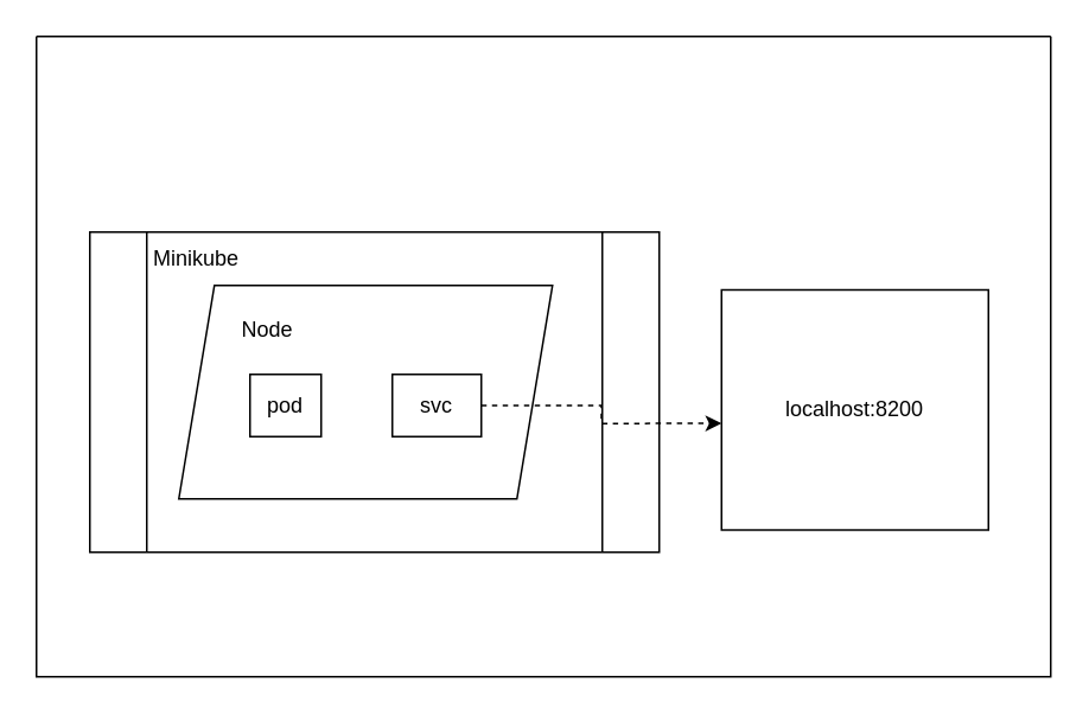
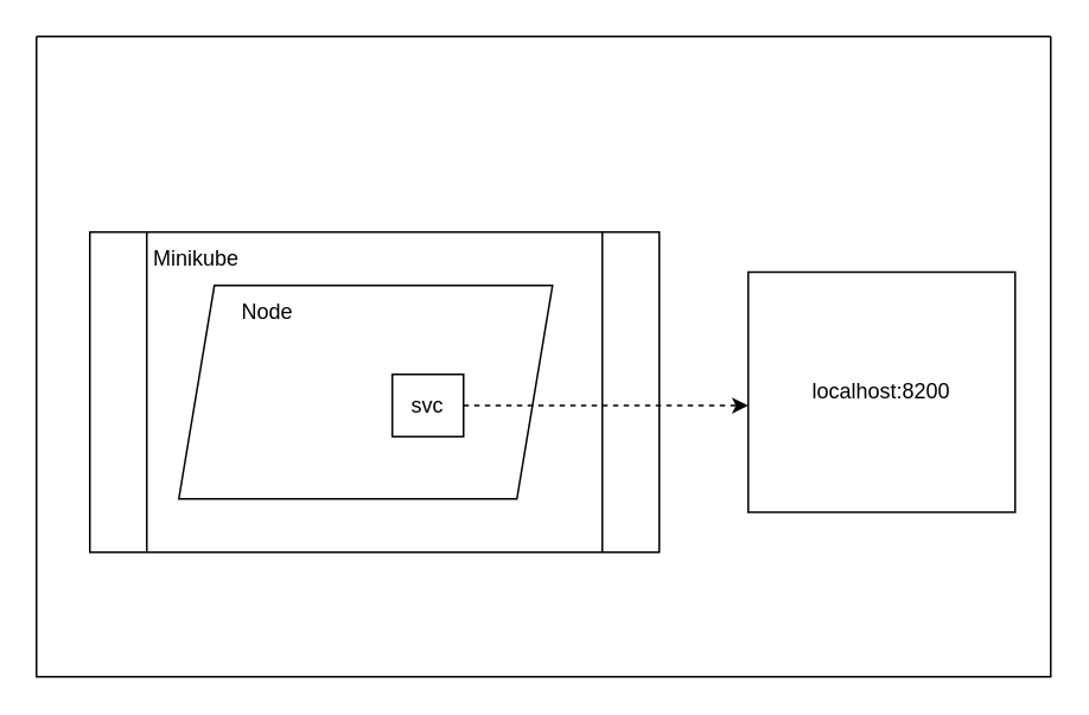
  <mxCell id="0" />
  <mxCell id="1" parent="0" />
  <mxCell id="2" value="" style="swimlane;startSize=0;" parent="1" vertex="1"><mxGeometry x="20" y="20" width="570" height="360" as="geometry" /></mxCell>
  <mxCell id="3" value="" style="shape=process;whiteSpace=wrap;html=1;backgroundOutline=1;" vertex="1" parent="2"><mxGeometry x="30" y="110" width="320" height="180" as="geometry" /></mxCell>
  <mxCell id="4" value="Minikube" style="text;html=1;strokeColor=none;fillColor=none;align=center;verticalAlign=middle;whiteSpace=wrap;rounded=0;" vertex="1" parent="2"><mxGeometry x="60" y="110" width="60" height="30" as="geometry" /></mxCell>
  <mxCell id="5" value="" style="shape=parallelogram;perimeter=parallelogramPerimeter;whiteSpace=wrap;html=1;fixedSize=1;" vertex="1" parent="2"><mxGeometry x="80" y="140" width="210" height="120" as="geometry" /></mxCell>
- <mxCell id="6" value="Node" style="text;html=1;strokeColor=none;fillColor=none;align=center;verticalAlign=middle;whiteSpace=wrap;rounded=0;" vertex="1" parent="2"><mxGeometry x="100" y="150" width="60" height="30" as="geometry" /></mxCell>
- <mxCell id="7" value="pod" style="rounded=0;whiteSpace=wrap;html=1;" vertex="1" parent="2"><mxGeometry x="120" y="190" width="40" height="35" as="geometry" /></mxCell>
+ <mxCell id="6" value="Node" style="text;html=1;strokeColor=none;fillColor=none;align=center;verticalAlign=middle;whiteSpace=wrap;rounded=0;" vertex="1" parent="2"><mxGeometry x="100" y="140" width="60" height="30" as="geometry" /></mxCell>
  <mxCell id="8" style="edgeStyle=orthogonalEdgeStyle;rounded=0;orthogonalLoop=1;jettySize=auto;html=1;entryX=0;entryY=0.556;entryDx=0;entryDy=0;entryPerimeter=0;dashed=1;" edge="1" parent="2" source="9" target="10"><mxGeometry relative="1" as="geometry" /></mxCell>
- <mxCell id="9" value="svc" style="rounded=0;whiteSpace=wrap;html=1;" vertex="1" parent="2"><mxGeometry x="200" y="190" width="50" height="35" as="geometry" /></mxCell>
- <mxCell id="10" value="localhost:8200" style="rounded=0;whiteSpace=wrap;html=1;" vertex="1" parent="2"><mxGeometry x="385" y="142.5" width="150" height="135" as="geometry" /></mxCell>
+ <mxCell id="9" value="svc" style="rounded=0;whiteSpace=wrap;html=1;" vertex="1" parent="2"><mxGeometry x="200" y="190" width="40" height="35" as="geometry" /></mxCell>
+ <mxCell id="10" value="localhost:8200" style="rounded=0;whiteSpace=wrap;html=1;" vertex="1" parent="2"><mxGeometry x="400" y="132.5" width="150" height="135" as="geometry" /></mxCell>
